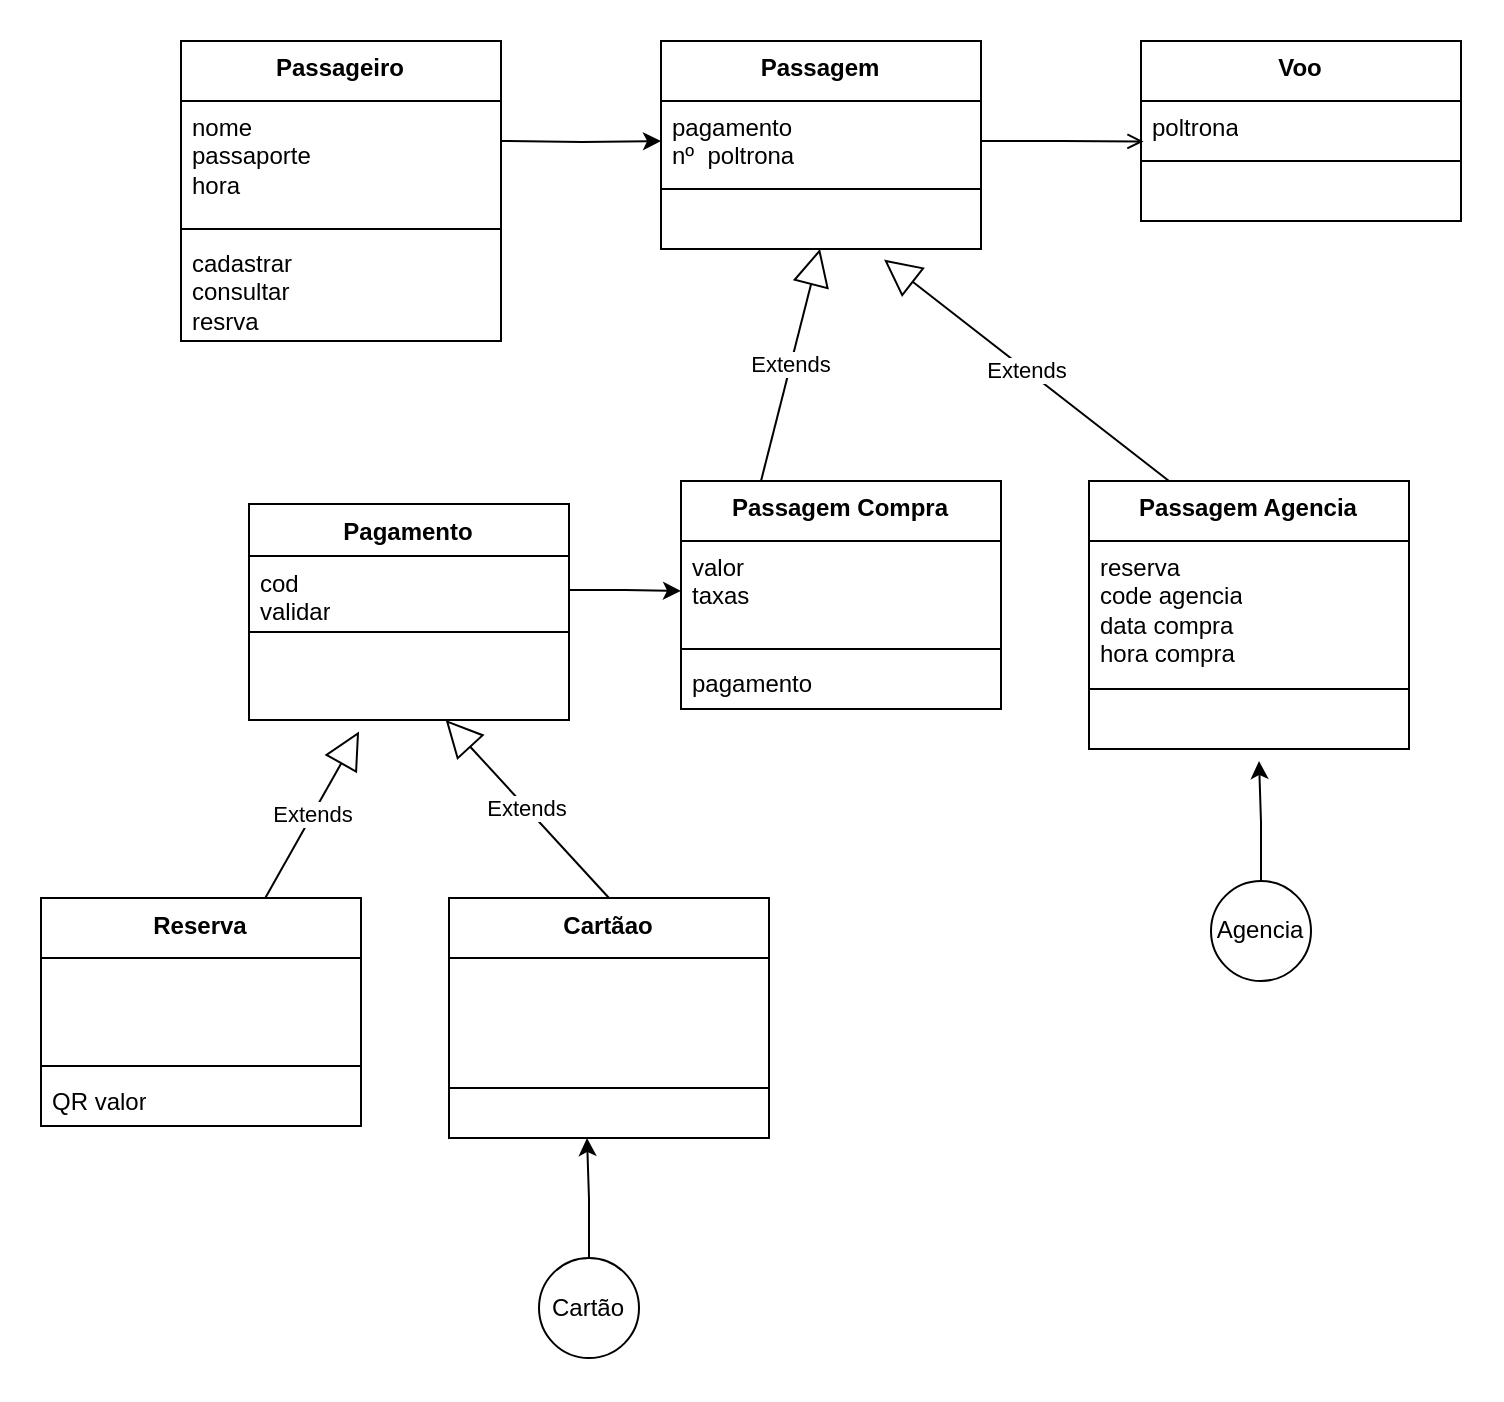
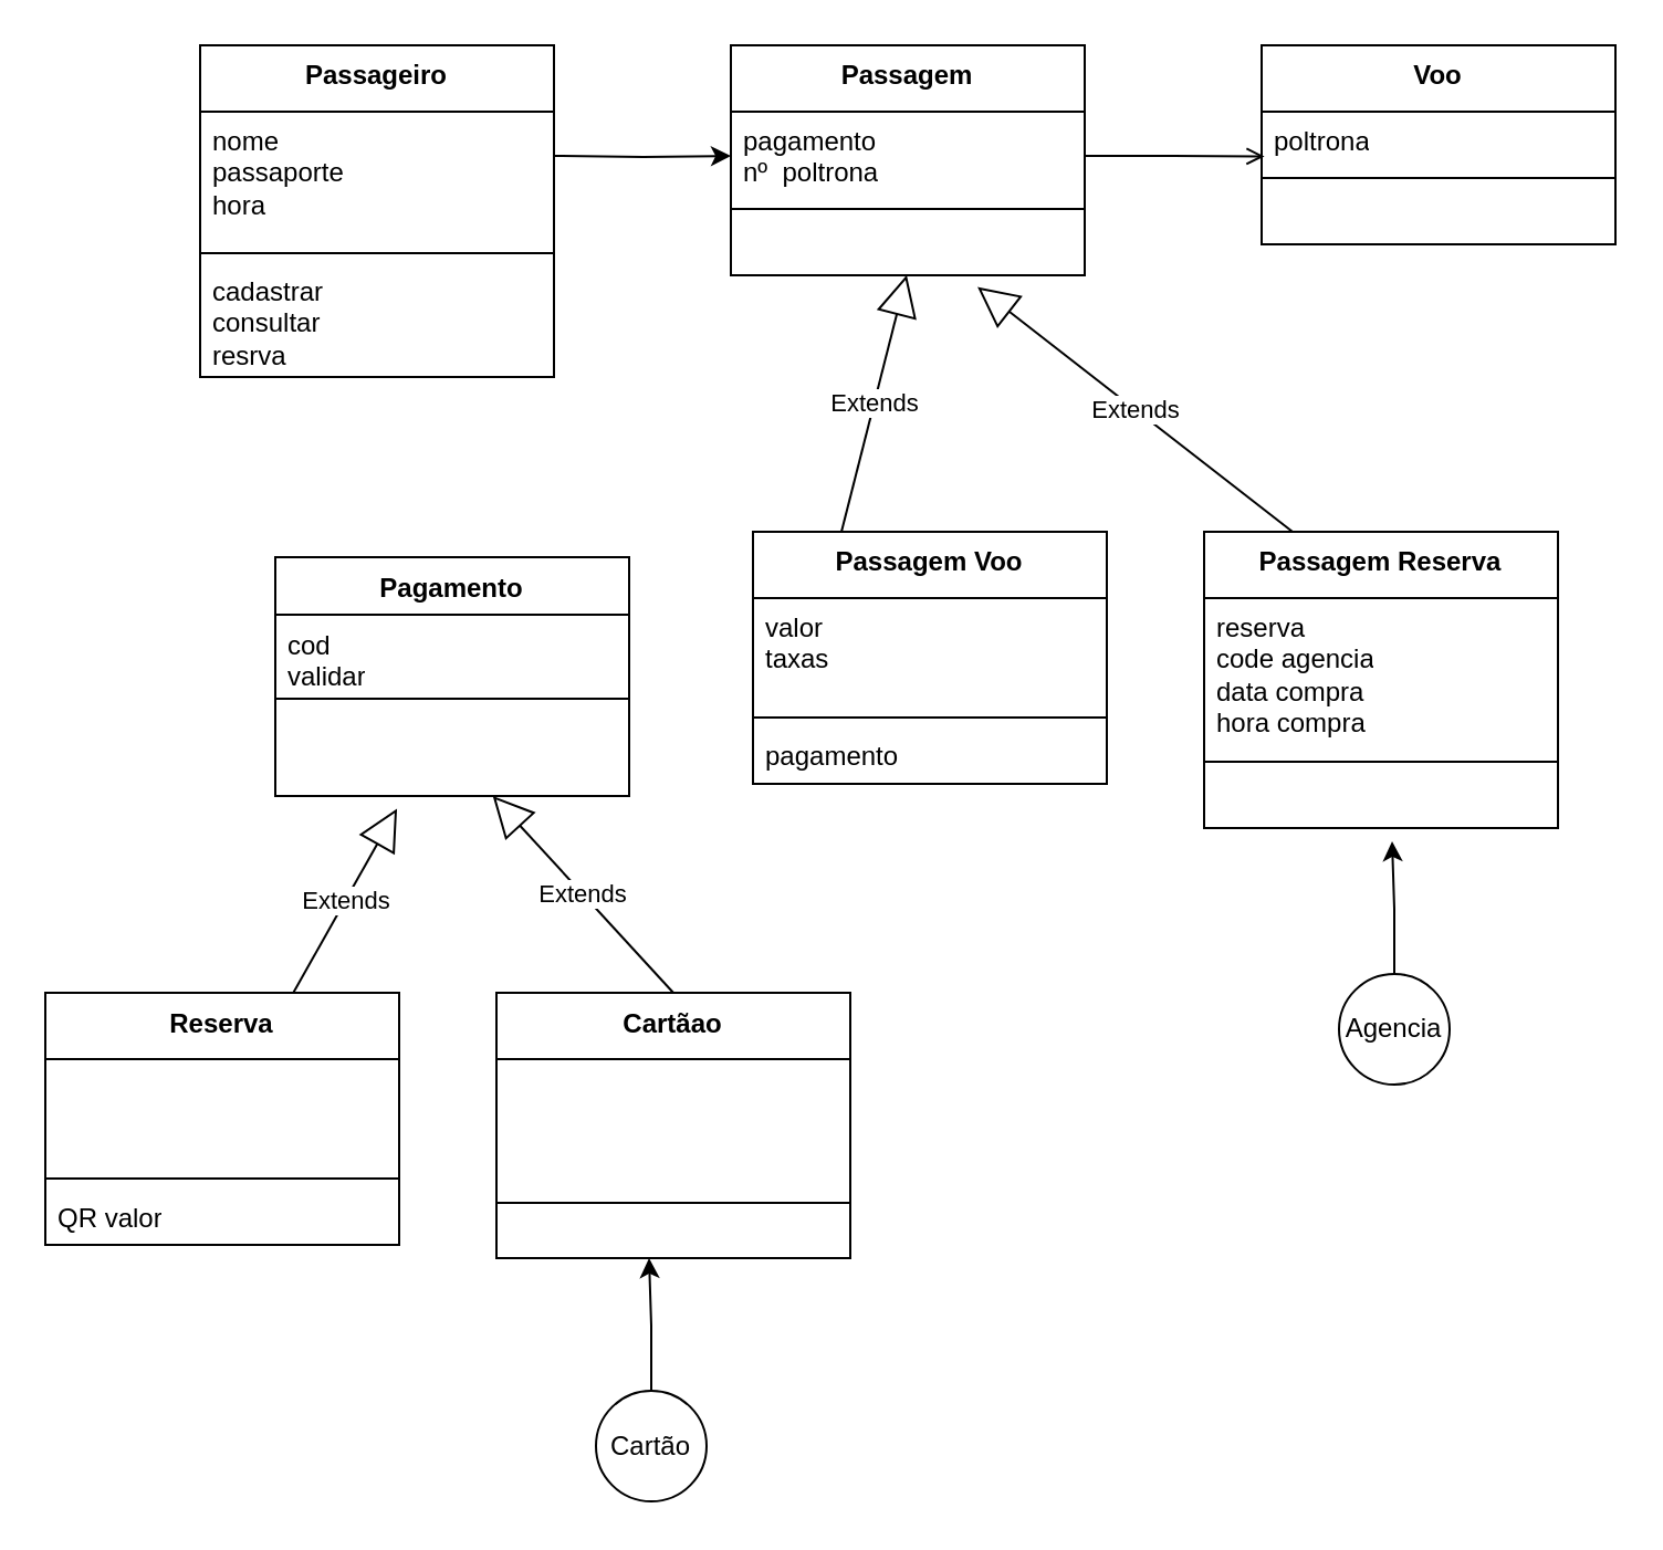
  <mxCell id="0" />
  <mxCell id="1" parent="0" />
  <mxCell id="2" value="Passageiro&lt;div&gt;&lt;br/&gt;&lt;/div&gt;" style="swimlane;fontStyle=1;align=center;verticalAlign=top;childLayout=stackLayout;horizontal=1;startSize=30;horizontalStack=0;resizeParent=1;resizeParentMax=0;resizeLast=0;collapsible=1;marginBottom=0;whiteSpace=wrap;html=1;" vertex="1" parent="1"><mxGeometry x="90" y="20" width="160" height="150" as="geometry" /></mxCell>
  <mxCell id="3" value="nome&lt;br&gt;passaporte&lt;br&gt;hora&lt;div&gt;&lt;br&gt;&lt;/div&gt;" style="text;strokeColor=none;fillColor=none;align=left;verticalAlign=top;spacingLeft=4;spacingRight=4;overflow=hidden;rotatable=0;points=[[0,0.5],[1,0.5]];portConstraint=eastwest;whiteSpace=wrap;html=1;" vertex="1" parent="2"><mxGeometry y="30" width="160" height="60" as="geometry" /></mxCell>
  <mxCell id="4" value="" style="line;strokeWidth=1;fillColor=none;align=left;verticalAlign=middle;spacingTop=-1;spacingLeft=3;spacingRight=3;rotatable=0;labelPosition=right;points=[];portConstraint=eastwest;strokeColor=inherit;" vertex="1" parent="2"><mxGeometry y="90" width="160" height="8" as="geometry" /></mxCell>
  <mxCell id="5" value="cadastrar&amp;nbsp;&lt;br&gt;consultar&lt;br&gt;resrva" style="text;strokeColor=none;fillColor=none;align=left;verticalAlign=top;spacingLeft=4;spacingRight=4;overflow=hidden;rotatable=0;points=[[0,0.5],[1,0.5]];portConstraint=eastwest;whiteSpace=wrap;html=1;" vertex="1" parent="2"><mxGeometry y="98" width="160" height="52" as="geometry" /></mxCell>
  <mxCell id="6" value="Passagem&lt;div&gt;&lt;br&gt;&lt;/div&gt;" style="swimlane;fontStyle=1;align=center;verticalAlign=top;childLayout=stackLayout;horizontal=1;startSize=30;horizontalStack=0;resizeParent=1;resizeParentMax=0;resizeLast=0;collapsible=1;marginBottom=0;whiteSpace=wrap;html=1;" vertex="1" parent="1"><mxGeometry x="330" y="20" width="160" height="104" as="geometry" /></mxCell>
  <mxCell id="7" value="pagamento&lt;br&gt;nº&amp;nbsp; poltrona" style="text;strokeColor=none;fillColor=none;align=left;verticalAlign=top;spacingLeft=4;spacingRight=4;overflow=hidden;rotatable=0;points=[[0,0.5],[1,0.5]];portConstraint=eastwest;whiteSpace=wrap;html=1;" vertex="1" parent="6"><mxGeometry y="30" width="160" height="40" as="geometry" /></mxCell>
  <mxCell id="8" value="" style="line;strokeWidth=1;fillColor=none;align=left;verticalAlign=middle;spacingTop=-1;spacingLeft=3;spacingRight=3;rotatable=0;labelPosition=right;points=[];portConstraint=eastwest;strokeColor=inherit;" vertex="1" parent="6"><mxGeometry y="70" width="160" height="8" as="geometry" /></mxCell>
  <mxCell id="9" value="&lt;br&gt;&lt;div&gt;&lt;br/&gt;&lt;/div&gt;" style="text;strokeColor=none;fillColor=none;align=left;verticalAlign=top;spacingLeft=4;spacingRight=4;overflow=hidden;rotatable=0;points=[[0,0.5],[1,0.5]];portConstraint=eastwest;whiteSpace=wrap;html=1;" vertex="1" parent="6"><mxGeometry y="78" width="160" height="26" as="geometry" /></mxCell>
  <mxCell id="10" value="Voo" style="swimlane;fontStyle=1;align=center;verticalAlign=top;childLayout=stackLayout;horizontal=1;startSize=30;horizontalStack=0;resizeParent=1;resizeParentMax=0;resizeLast=0;collapsible=1;marginBottom=0;whiteSpace=wrap;html=1;" vertex="1" parent="1"><mxGeometry x="570" y="20" width="160" height="90" as="geometry" /></mxCell>
  <mxCell id="11" value="poltrona" style="text;strokeColor=none;fillColor=none;align=left;verticalAlign=top;spacingLeft=4;spacingRight=4;overflow=hidden;rotatable=0;points=[[0,0.5],[1,0.5]];portConstraint=eastwest;whiteSpace=wrap;html=1;" vertex="1" parent="10"><mxGeometry y="30" width="160" height="26" as="geometry" /></mxCell>
  <mxCell id="12" value="" style="line;strokeWidth=1;fillColor=none;align=left;verticalAlign=middle;spacingTop=-1;spacingLeft=3;spacingRight=3;rotatable=0;labelPosition=right;points=[];portConstraint=eastwest;strokeColor=inherit;" vertex="1" parent="10"><mxGeometry y="56" width="160" height="8" as="geometry" /></mxCell>
  <mxCell id="13" value="&lt;div&gt;&lt;br/&gt;&lt;/div&gt;" style="text;strokeColor=none;fillColor=none;align=left;verticalAlign=top;spacingLeft=4;spacingRight=4;overflow=hidden;rotatable=0;points=[[0,0.5],[1,0.5]];portConstraint=eastwest;whiteSpace=wrap;html=1;" vertex="1" parent="10"><mxGeometry y="64" width="160" height="26" as="geometry" /></mxCell>
- <mxCell id="14" value="Passagem Compra&lt;div&gt;&lt;br&gt;&lt;/div&gt;" style="swimlane;fontStyle=1;align=center;verticalAlign=top;childLayout=stackLayout;horizontal=1;startSize=30;horizontalStack=0;resizeParent=1;resizeParentMax=0;resizeLast=0;collapsible=1;marginBottom=0;whiteSpace=wrap;html=1;" vertex="1" parent="1"><mxGeometry x="340" y="240" width="160" height="114" as="geometry" /></mxCell>
+ <mxCell id="14" value="Passagem Voo&lt;div&gt;&lt;br&gt;&lt;/div&gt;" style="swimlane;fontStyle=1;align=center;verticalAlign=top;childLayout=stackLayout;horizontal=1;startSize=30;horizontalStack=0;resizeParent=1;resizeParentMax=0;resizeLast=0;collapsible=1;marginBottom=0;whiteSpace=wrap;html=1;" vertex="1" parent="1"><mxGeometry x="340" y="240" width="160" height="114" as="geometry" /></mxCell>
  <mxCell id="15" value="valor&lt;br&gt;taxas" style="text;strokeColor=none;fillColor=none;align=left;verticalAlign=top;spacingLeft=4;spacingRight=4;overflow=hidden;rotatable=0;points=[[0,0.5],[1,0.5]];portConstraint=eastwest;whiteSpace=wrap;html=1;" vertex="1" parent="14"><mxGeometry y="30" width="160" height="50" as="geometry" /></mxCell>
  <mxCell id="16" value="" style="line;strokeWidth=1;fillColor=none;align=left;verticalAlign=middle;spacingTop=-1;spacingLeft=3;spacingRight=3;rotatable=0;labelPosition=right;points=[];portConstraint=eastwest;strokeColor=inherit;" vertex="1" parent="14"><mxGeometry y="80" width="160" height="8" as="geometry" /></mxCell>
  <mxCell id="17" value="pagamento" style="text;strokeColor=none;fillColor=none;align=left;verticalAlign=top;spacingLeft=4;spacingRight=4;overflow=hidden;rotatable=0;points=[[0,0.5],[1,0.5]];portConstraint=eastwest;whiteSpace=wrap;html=1;" vertex="1" parent="14"><mxGeometry y="88" width="160" height="26" as="geometry" /></mxCell>
- <mxCell id="18" value="Passagem Agencia&lt;div&gt;&lt;br&gt;&lt;/div&gt;" style="swimlane;fontStyle=1;align=center;verticalAlign=top;childLayout=stackLayout;horizontal=1;startSize=30;horizontalStack=0;resizeParent=1;resizeParentMax=0;resizeLast=0;collapsible=1;marginBottom=0;whiteSpace=wrap;html=1;" vertex="1" parent="1"><mxGeometry x="544" y="240" width="160" height="134" as="geometry" /></mxCell>
+ <mxCell id="18" value="Passagem Reserva&lt;div&gt;&lt;br&gt;&lt;/div&gt;" style="swimlane;fontStyle=1;align=center;verticalAlign=top;childLayout=stackLayout;horizontal=1;startSize=30;horizontalStack=0;resizeParent=1;resizeParentMax=0;resizeLast=0;collapsible=1;marginBottom=0;whiteSpace=wrap;html=1;" vertex="1" parent="1"><mxGeometry x="544" y="240" width="160" height="134" as="geometry" /></mxCell>
  <mxCell id="19" value="reserva&lt;br&gt;code agencia&lt;div&gt;data compra&lt;/div&gt;&lt;div&gt;hora compra&lt;/div&gt;" style="text;strokeColor=none;fillColor=none;align=left;verticalAlign=top;spacingLeft=4;spacingRight=4;overflow=hidden;rotatable=0;points=[[0,0.5],[1,0.5]];portConstraint=eastwest;whiteSpace=wrap;html=1;" vertex="1" parent="18"><mxGeometry y="30" width="160" height="70" as="geometry" /></mxCell>
  <mxCell id="20" value="" style="line;strokeWidth=1;fillColor=none;align=left;verticalAlign=middle;spacingTop=-1;spacingLeft=3;spacingRight=3;rotatable=0;labelPosition=right;points=[];portConstraint=eastwest;strokeColor=inherit;" vertex="1" parent="18"><mxGeometry y="100" width="160" height="8" as="geometry" /></mxCell>
  <mxCell id="21" value="&lt;br&gt;&lt;div&gt;&lt;br/&gt;&lt;/div&gt;" style="text;strokeColor=none;fillColor=none;align=left;verticalAlign=top;spacingLeft=4;spacingRight=4;overflow=hidden;rotatable=0;points=[[0,0.5],[1,0.5]];portConstraint=eastwest;whiteSpace=wrap;html=1;" vertex="1" parent="18"><mxGeometry y="108" width="160" height="26" as="geometry" /></mxCell>
  <mxCell id="22" style="edgeStyle=orthogonalEdgeStyle;rounded=0;orthogonalLoop=1;jettySize=auto;html=1;entryX=0;entryY=0.5;entryDx=0;entryDy=0;" edge="1" parent="1" target="7"><mxGeometry relative="1" as="geometry"><mxPoint x="250" y="70" as="sourcePoint" /></mxGeometry></mxCell>
  <mxCell id="23" style="edgeStyle=orthogonalEdgeStyle;rounded=0;orthogonalLoop=1;jettySize=auto;html=1;exitX=1;exitY=0.5;exitDx=0;exitDy=0;entryX=0.008;entryY=0.777;entryDx=0;entryDy=0;entryPerimeter=0;endArrow=open;" edge="1" parent="1" source="7" target="11"><mxGeometry relative="1" as="geometry" /></mxCell>
  <mxCell id="24" value="Extends" style="endArrow=block;endSize=16;endFill=0;html=1;rounded=0;exitX=0.25;exitY=0;exitDx=0;exitDy=0;entryX=0.497;entryY=0.997;entryDx=0;entryDy=0;entryPerimeter=0;" edge="1" parent="1" source="14" target="9"><mxGeometry width="160" relative="1" as="geometry"><mxPoint x="250" y="200" as="sourcePoint" /><mxPoint x="464.64" y="131.41" as="targetPoint" /></mxGeometry></mxCell>
  <mxCell id="25" value="Extends" style="endArrow=block;endSize=16;endFill=0;html=1;rounded=0;exitX=0.25;exitY=0;exitDx=0;exitDy=0;entryX=0.697;entryY=1.203;entryDx=0;entryDy=0;entryPerimeter=0;" edge="1" parent="1" source="18" target="9"><mxGeometry width="160" relative="1" as="geometry"><mxPoint x="270" y="240" as="sourcePoint" /><mxPoint x="501.28" y="128.602" as="targetPoint" /></mxGeometry></mxCell>
  <mxCell id="26" value="Pagamento" style="swimlane;fontStyle=1;align=center;verticalAlign=top;childLayout=stackLayout;horizontal=1;startSize=26;horizontalStack=0;resizeParent=1;resizeParentMax=0;resizeLast=0;collapsible=1;marginBottom=0;whiteSpace=wrap;html=1;" vertex="1" parent="1"><mxGeometry x="124" y="251.5" width="160" height="108" as="geometry" /></mxCell>
  <mxCell id="27" value="cod&lt;br&gt;validar" style="text;strokeColor=none;fillColor=none;align=left;verticalAlign=top;spacingLeft=4;spacingRight=4;overflow=hidden;rotatable=0;points=[[0,0.5],[1,0.5]];portConstraint=eastwest;whiteSpace=wrap;html=1;" vertex="1" parent="26"><mxGeometry y="26" width="160" height="34" as="geometry" /></mxCell>
  <mxCell id="28" value="" style="line;strokeWidth=1;fillColor=none;align=left;verticalAlign=middle;spacingTop=-1;spacingLeft=3;spacingRight=3;rotatable=0;labelPosition=right;points=[];portConstraint=eastwest;strokeColor=inherit;" vertex="1" parent="26"><mxGeometry y="60" width="160" height="8" as="geometry" /></mxCell>
  <mxCell id="29" value="&lt;div&gt;&lt;br/&gt;&lt;/div&gt;" style="text;strokeColor=none;fillColor=none;align=left;verticalAlign=top;spacingLeft=4;spacingRight=4;overflow=hidden;rotatable=0;points=[[0,0.5],[1,0.5]];portConstraint=eastwest;whiteSpace=wrap;html=1;" vertex="1" parent="26"><mxGeometry y="68" width="160" height="40" as="geometry" /></mxCell>
- <mxCell id="30" style="edgeStyle=orthogonalEdgeStyle;rounded=0;orthogonalLoop=1;jettySize=auto;html=1;exitX=1;exitY=0.5;exitDx=0;exitDy=0;entryX=0;entryY=0.5;entryDx=0;entryDy=0;" edge="1" parent="1" source="27" target="15"><mxGeometry relative="1" as="geometry" /></mxCell>
  <mxCell id="31" value="Reserva" style="swimlane;fontStyle=1;align=center;verticalAlign=top;childLayout=stackLayout;horizontal=1;startSize=30;horizontalStack=0;resizeParent=1;resizeParentMax=0;resizeLast=0;collapsible=1;marginBottom=0;whiteSpace=wrap;html=1;" vertex="1" parent="1"><mxGeometry x="20" y="448.5" width="160" height="114" as="geometry" /></mxCell>
  <mxCell id="32" value="&lt;div&gt;&lt;br/&gt;&lt;/div&gt;" style="text;strokeColor=none;fillColor=none;align=left;verticalAlign=top;spacingLeft=4;spacingRight=4;overflow=hidden;rotatable=0;points=[[0,0.5],[1,0.5]];portConstraint=eastwest;whiteSpace=wrap;html=1;" vertex="1" parent="31"><mxGeometry y="30" width="160" height="50" as="geometry" /></mxCell>
  <mxCell id="33" value="" style="line;strokeWidth=1;fillColor=none;align=left;verticalAlign=middle;spacingTop=-1;spacingLeft=3;spacingRight=3;rotatable=0;labelPosition=right;points=[];portConstraint=eastwest;strokeColor=inherit;" vertex="1" parent="31"><mxGeometry y="80" width="160" height="8" as="geometry" /></mxCell>
  <mxCell id="34" value="QR valor" style="text;strokeColor=none;fillColor=none;align=left;verticalAlign=top;spacingLeft=4;spacingRight=4;overflow=hidden;rotatable=0;points=[[0,0.5],[1,0.5]];portConstraint=eastwest;whiteSpace=wrap;html=1;" vertex="1" parent="31"><mxGeometry y="88" width="160" height="26" as="geometry" /></mxCell>
  <mxCell id="35" value="Cartãao" style="swimlane;fontStyle=1;align=center;verticalAlign=top;childLayout=stackLayout;horizontal=1;startSize=30;horizontalStack=0;resizeParent=1;resizeParentMax=0;resizeLast=0;collapsible=1;marginBottom=0;whiteSpace=wrap;html=1;" vertex="1" parent="1"><mxGeometry x="224" y="448.5" width="160" height="120" as="geometry" /></mxCell>
  <mxCell id="36" value="Extends" style="endArrow=block;endSize=16;endFill=0;html=1;rounded=0;" edge="1" parent="35" target="29"><mxGeometry width="160" relative="1" as="geometry"><mxPoint x="80" as="sourcePoint" /><mxPoint x="240" as="targetPoint" /></mxGeometry></mxCell>
  <mxCell id="37" value="&amp;nbsp;&amp;nbsp;&lt;div&gt;&lt;br/&gt;&lt;/div&gt;" style="text;strokeColor=none;fillColor=none;align=left;verticalAlign=top;spacingLeft=4;spacingRight=4;overflow=hidden;rotatable=0;points=[[0,0.5],[1,0.5]];portConstraint=eastwest;whiteSpace=wrap;html=1;" vertex="1" parent="35"><mxGeometry y="30" width="160" height="40" as="geometry" /></mxCell>
  <mxCell id="38" value="" style="line;strokeWidth=1;fillColor=none;align=left;verticalAlign=middle;spacingTop=-1;spacingLeft=3;spacingRight=3;rotatable=0;labelPosition=right;points=[];portConstraint=eastwest;strokeColor=inherit;" vertex="1" parent="35"><mxGeometry y="70" width="160" height="50" as="geometry" /></mxCell>
  <mxCell id="39" value="Extends" style="endArrow=block;endSize=16;endFill=0;html=1;rounded=0;entryX=0.344;entryY=1.145;entryDx=0;entryDy=0;entryPerimeter=0;" edge="1" parent="1" source="31" target="29"><mxGeometry width="160" relative="1" as="geometry"><mxPoint x="64" y="398.5" as="sourcePoint" /><mxPoint x="224" y="398.5" as="targetPoint" /></mxGeometry></mxCell>
  <mxCell id="40" style="edgeStyle=orthogonalEdgeStyle;rounded=0;orthogonalLoop=1;jettySize=auto;html=1;exitX=0.5;exitY=0;exitDx=0;exitDy=0;" edge="1" parent="1" source="41"><mxGeometry relative="1" as="geometry"><mxPoint x="293" y="568.5" as="targetPoint" /></mxGeometry></mxCell>
  <mxCell id="41" value="" style="ellipse;whiteSpace=wrap;html=1;aspect=fixed;" vertex="1" parent="1"><mxGeometry x="269" y="628.5" width="50" height="50" as="geometry" /></mxCell>
  <mxCell id="42" value="Cartão" style="text;html=1;align=center;verticalAlign=middle;whiteSpace=wrap;rounded=0;" vertex="1" parent="1"><mxGeometry x="264" y="638.5" width="60" height="30" as="geometry" /></mxCell>
  <mxCell id="43" style="edgeStyle=orthogonalEdgeStyle;rounded=0;orthogonalLoop=1;jettySize=auto;html=1;exitX=0.5;exitY=0;exitDx=0;exitDy=0;" edge="1" parent="1" source="44"><mxGeometry relative="1" as="geometry"><mxPoint x="629" y="380" as="targetPoint" /></mxGeometry></mxCell>
  <mxCell id="44" value="" style="ellipse;whiteSpace=wrap;html=1;aspect=fixed;" vertex="1" parent="1"><mxGeometry x="605" y="440" width="50" height="50" as="geometry" /></mxCell>
  <mxCell id="45" value="Agencia" style="text;html=1;align=center;verticalAlign=middle;whiteSpace=wrap;rounded=0;" vertex="1" parent="1"><mxGeometry x="600" y="450" width="60" height="30" as="geometry" /></mxCell>
